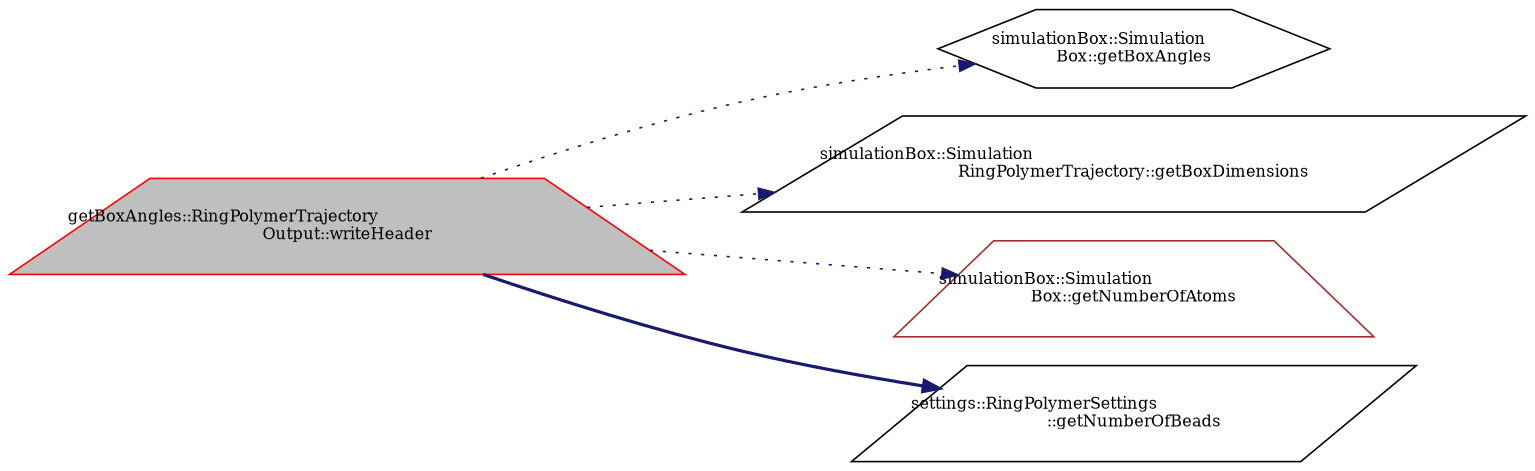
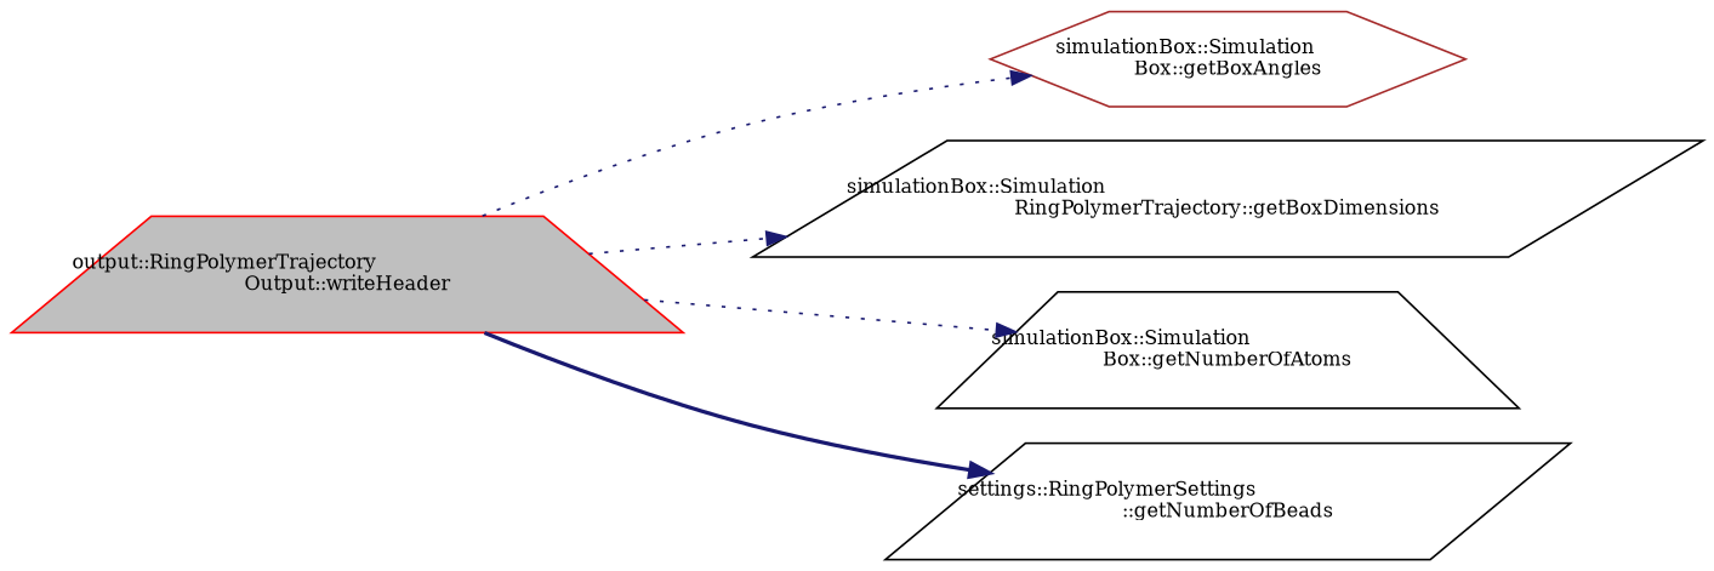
  digraph {
    fontname="DejaVu Serif"
    rankdir=LR
    node [color=brown fillcolor=white fontname="DejaVu Serif" fontsize=10 shape=trapezium style=filled]
    edge [color=midnightblue fontname="DejaVu Serif" fontsize=10 labelfontname=Helvetica labelfontsize=10 style=dotted]
-   n1 [color=red fillcolor=grey75 fontcolor=black height=0.2 label="getBoxAngles::RingPolymerTrajectory\lOutput::writeHeader" width=0.4]
-   n2 [color=black height=0.2 label="simulationBox::Simulation\lBox::getBoxAngles" shape=hexagon width=0.4]
+   n1 [color=red fillcolor=grey75 fontcolor=black height=0.2 label="output::RingPolymerTrajectory\lOutput::writeHeader" width=0.4]
+   n2 [height=0.2 label="simulationBox::Simulation\lBox::getBoxAngles" shape=hexagon width=0.4]
    n3 [color=black height=0.2 label="simulationBox::Simulation\lRingPolymerTrajectory::getBoxDimensions" shape=parallelogram width=0.4]
-   n4 [height=0.2 label="simulationBox::Simulation\lBox::getNumberOfAtoms" width=0.4]
+   n4 [color=black height=0.2 label="simulationBox::Simulation\lBox::getNumberOfAtoms" width=0.4]
    n5 [color=black height=0.2 label="settings::RingPolymerSettings\l::getNumberOfBeads" shape=parallelogram width=0.4]
    n1 -> n2
    n1 -> n3
    n1 -> n4
    n1 -> n5 [style=bold]
  }
